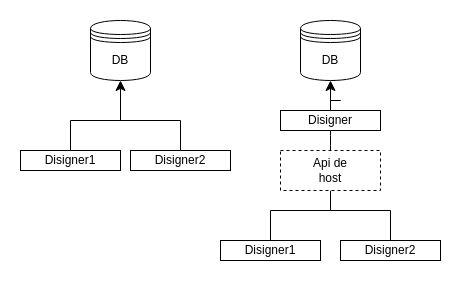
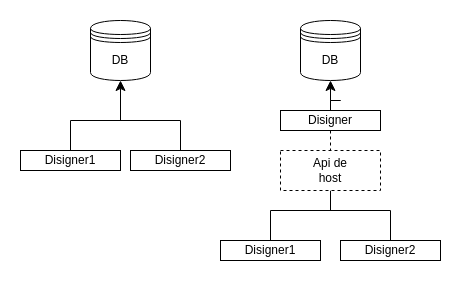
  <mxCell id="0" />
  <mxCell id="1" parent="0" />
  <mxCell id="2" value="DB" style="shape=datastore;whiteSpace=wrap;html=1;" vertex="1" parent="1"><mxGeometry x="90" y="20" width="60" height="60" as="geometry" /></mxCell>
  <mxCell id="3" value="Disigner1" style="whiteSpace=wrap;html=1;align=center;verticalAlign=middle;treeFolding=1;treeMoving=1;newEdgeStyle={&quot;edgeStyle&quot;:&quot;elbowEdgeStyle&quot;,&quot;startArrow&quot;:&quot;none&quot;,&quot;endArrow&quot;:&quot;none&quot;};" vertex="1" parent="1"><mxGeometry x="20" y="150" width="100" height="20" as="geometry" /></mxCell>
  <mxCell id="4" value="" style="edgeStyle=elbowEdgeStyle;elbow=vertical;sourcePerimeterSpacing=0;targetPerimeterSpacing=0;startArrow=none;endArrow=none;rounded=0;curved=0;" edge="1" target="3" parent="1"><mxGeometry relative="1" as="geometry"><mxPoint x="150" y="120" as="sourcePoint" /><Array as="points"><mxPoint x="70" y="120" /></Array></mxGeometry></mxCell>
  <mxCell id="5" value="Disigner2" style="whiteSpace=wrap;html=1;align=center;verticalAlign=middle;treeFolding=1;treeMoving=1;newEdgeStyle={&quot;edgeStyle&quot;:&quot;elbowEdgeStyle&quot;,&quot;startArrow&quot;:&quot;none&quot;,&quot;endArrow&quot;:&quot;none&quot;};" vertex="1" parent="1"><mxGeometry x="130" y="150" width="100" height="20" as="geometry" /></mxCell>
  <mxCell id="6" value="" style="edgeStyle=segmentEdgeStyle;endArrow=classic;html=1;curved=0;rounded=0;endSize=8;startSize=8;exitX=0.5;exitY=0;exitDx=0;exitDy=0;entryX=0.5;entryY=1;entryDx=0;entryDy=0;" edge="1" parent="1" source="5" target="2"><mxGeometry width="50" height="50" relative="1" as="geometry"><mxPoint x="180" y="120" as="sourcePoint" /><mxPoint x="230" y="70" as="targetPoint" /><Array as="points"><mxPoint x="180" y="120" /><mxPoint x="120" y="120" /><mxPoint x="120" y="80" /></Array></mxGeometry></mxCell>
  <mxCell id="7" value="DB" style="shape=datastore;whiteSpace=wrap;html=1;" vertex="1" parent="1"><mxGeometry x="300" y="20" width="60" height="60" as="geometry" /></mxCell>
  <mxCell id="8" value="Disigner1" style="whiteSpace=wrap;html=1;align=center;verticalAlign=middle;treeFolding=1;treeMoving=1;newEdgeStyle={&quot;edgeStyle&quot;:&quot;elbowEdgeStyle&quot;,&quot;startArrow&quot;:&quot;none&quot;,&quot;endArrow&quot;:&quot;none&quot;};" vertex="1" parent="1"><mxGeometry x="220" y="240" width="100" height="20" as="geometry" /></mxCell>
  <mxCell id="9" value="" style="edgeStyle=elbowEdgeStyle;elbow=vertical;sourcePerimeterSpacing=0;targetPerimeterSpacing=0;startArrow=none;endArrow=none;rounded=0;curved=0;exitX=0.5;exitY=0;exitDx=0;exitDy=0;" edge="1" parent="1" target="8" source="10"><mxGeometry relative="1" as="geometry"><mxPoint x="350" y="210" as="sourcePoint" /><Array as="points"><mxPoint x="270" y="210" /></Array></mxGeometry></mxCell>
  <mxCell id="10" value="Disigner2" style="whiteSpace=wrap;html=1;align=center;verticalAlign=middle;treeFolding=1;treeMoving=1;newEdgeStyle={&quot;edgeStyle&quot;:&quot;elbowEdgeStyle&quot;,&quot;startArrow&quot;:&quot;none&quot;,&quot;endArrow&quot;:&quot;none&quot;};" vertex="1" parent="1"><mxGeometry x="340" y="240" width="100" height="20" as="geometry" /></mxCell>
  <mxCell id="11" value="" style="edgeStyle=segmentEdgeStyle;endArrow=classic;html=1;curved=0;rounded=0;endSize=8;startSize=8;exitX=0.5;exitY=0;exitDx=0;exitDy=0;entryX=0.5;entryY=1;entryDx=0;entryDy=0;startArrow=none;" edge="1" parent="1" source="13" target="7"><mxGeometry width="50" height="50" relative="1" as="geometry"><mxPoint x="390" y="150" as="sourcePoint" /><mxPoint x="440" y="100" as="targetPoint" /><Array as="points"><mxPoint x="340" y="100" /><mxPoint x="340" y="100" /></Array></mxGeometry></mxCell>
- <mxCell id="12" style="edgeStyle=elbowEdgeStyle;html=1;startArrow=none;endArrow=none;entryX=0.5;entryY=0;entryDx=0;entryDy=0;" edge="1" parent="1" source="13" target="15"><mxGeometry relative="1" as="geometry"><mxPoint x="440" y="150" as="targetPoint" /></mxGeometry></mxCell>
+ <mxCell id="12" style="edgeStyle=elbowEdgeStyle;html=1;startArrow=none;endArrow=none;entryX=0.5;entryY=0;entryDx=0;entryDy=0;dashed=1;" edge="1" parent="1" source="13" target="15"><mxGeometry relative="1" as="geometry"><mxPoint x="440" y="150" as="targetPoint" /></mxGeometry></mxCell>
  <mxCell id="13" value="Disigner" style="whiteSpace=wrap;html=1;align=center;verticalAlign=middle;treeFolding=1;treeMoving=1;newEdgeStyle={&quot;edgeStyle&quot;:&quot;elbowEdgeStyle&quot;,&quot;startArrow&quot;:&quot;none&quot;,&quot;endArrow&quot;:&quot;none&quot;};" vertex="1" parent="1"><mxGeometry x="280" y="110" width="100" height="20" as="geometry" /></mxCell>
  <mxCell id="14" style="edgeStyle=elbowEdgeStyle;html=1;startArrow=none;endArrow=none;" edge="1" parent="1" source="15"><mxGeometry relative="1" as="geometry"><mxPoint x="330" y="210" as="targetPoint" /><Array as="points"><mxPoint x="330" y="190" /></Array></mxGeometry></mxCell>
  <mxCell id="15" value="Api de &lt;br&gt;host" style="whiteSpace=wrap;html=1;align=center;verticalAlign=middle;treeFolding=1;treeMoving=1;newEdgeStyle={&quot;edgeStyle&quot;:&quot;elbowEdgeStyle&quot;,&quot;startArrow&quot;:&quot;none&quot;,&quot;endArrow&quot;:&quot;none&quot;};dashed=1;" vertex="1" parent="1"><mxGeometry x="280" y="150" width="100" height="40" as="geometry" /></mxCell>
